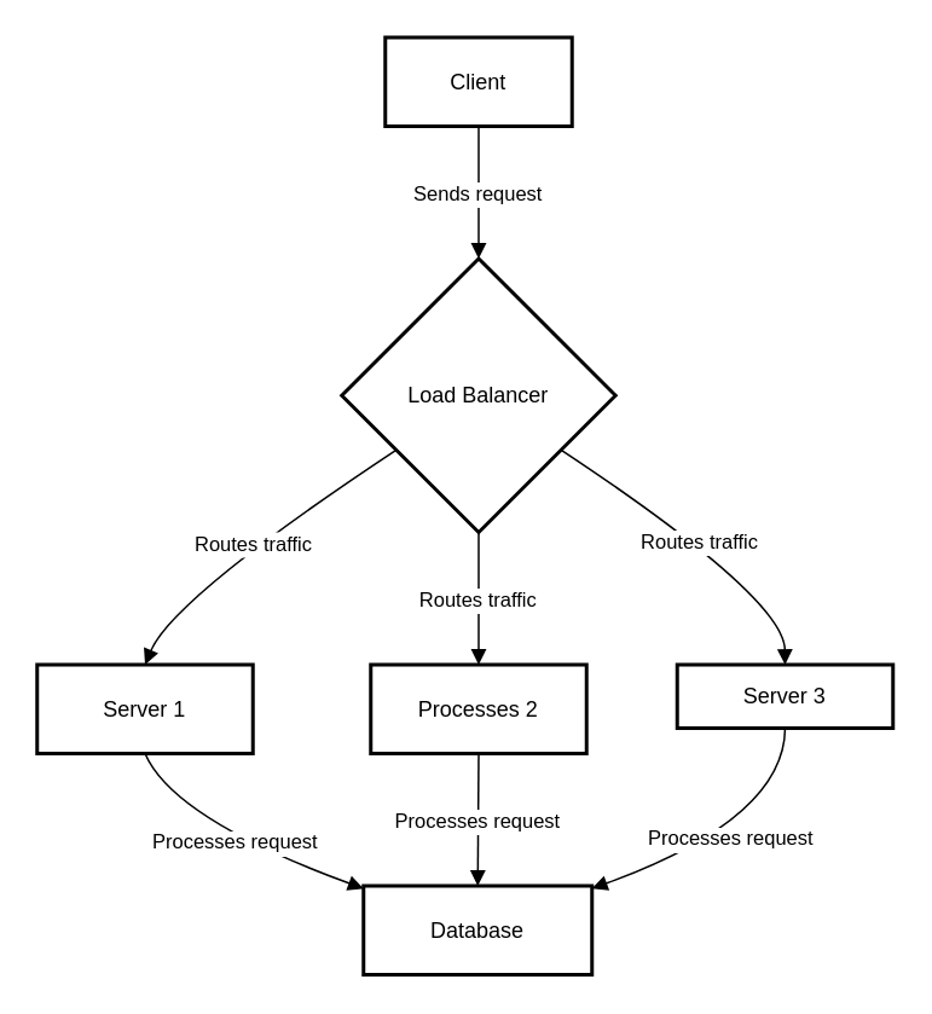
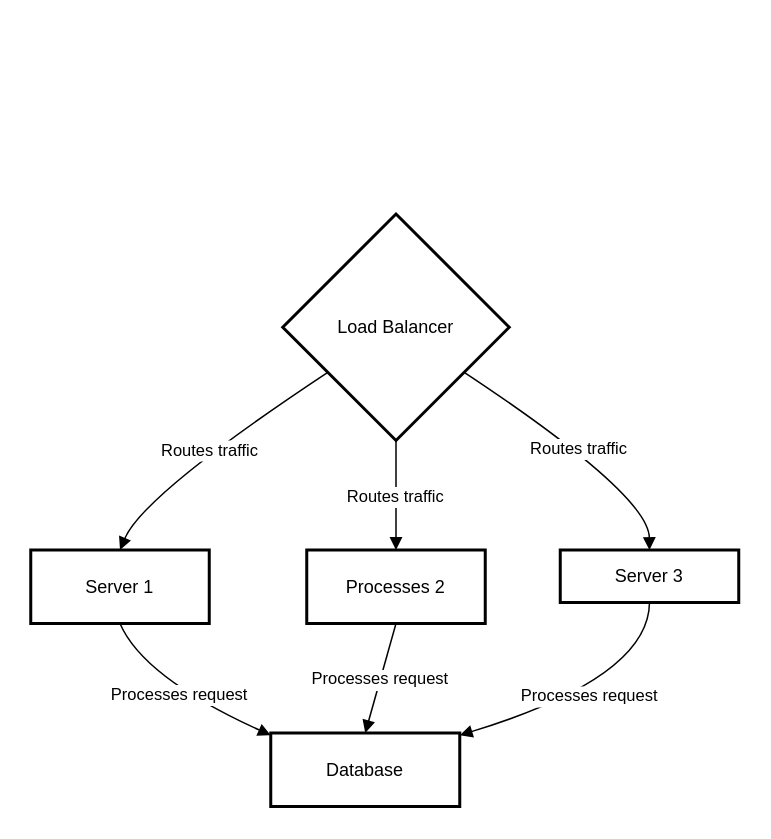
  <mxCell id="0" />
  <mxCell id="1" parent="0" />
- <mxCell id="2" value="Client" style="whiteSpace=wrap;strokeWidth=2;" vertex="1" parent="1"><mxGeometry x="212" y="20" width="103" height="49" as="geometry" /></mxCell>
  <mxCell id="3" value="Load Balancer" style="rhombus;strokeWidth=2;whiteSpace=wrap;" vertex="1" parent="1"><mxGeometry x="188" y="142" width="151" height="151" as="geometry" /></mxCell>
  <mxCell id="4" value="Server 1" style="whiteSpace=wrap;strokeWidth=2;" vertex="1" parent="1"><mxGeometry x="20" y="366" width="119" height="49" as="geometry" /></mxCell>
  <mxCell id="5" value="Processes 2" style="whiteSpace=wrap;strokeWidth=2;" vertex="1" parent="1"><mxGeometry x="204" y="366" width="119" height="49" as="geometry" /></mxCell>
  <mxCell id="6" value="Server 3" style="whiteSpace=wrap;strokeWidth=2;" vertex="1" parent="1"><mxGeometry x="373" y="366" width="119" height="35" as="geometry" /></mxCell>
- <mxCell id="7" value="Database" style="whiteSpace=wrap;strokeWidth=2;" vertex="1" parent="1"><mxGeometry x="200" y="488" width="126" height="49" as="geometry" /></mxCell>
- <mxCell id="8" value="Sends request" style="curved=1;startArrow=none;endArrow=block;exitX=0.5;exitY=1;entryX=0.5;entryY=0;" edge="1" parent="1" source="2" target="3"><mxGeometry relative="1" as="geometry"><Array as="points" /></mxGeometry></mxCell>
+ <mxCell id="7" value="Database" style="whiteSpace=wrap;strokeWidth=2;" vertex="1" parent="1"><mxGeometry x="180" y="488" width="126" height="49" as="geometry" /></mxCell>
  <mxCell id="9" value="Routes traffic" style="curved=1;startArrow=none;endArrow=block;exitX=0;exitY=0.83;entryX=0.5;entryY=0;" edge="1" parent="1" source="3" target="4"><mxGeometry relative="1" as="geometry"><Array as="points"><mxPoint x="95" y="329" /></Array></mxGeometry></mxCell>
  <mxCell id="10" value="Routes traffic" style="curved=1;startArrow=none;endArrow=block;exitX=0.5;exitY=1;entryX=0.5;entryY=0;" edge="1" parent="1" source="3" target="5"><mxGeometry relative="1" as="geometry"><Array as="points" /></mxGeometry></mxCell>
  <mxCell id="11" value="Routes traffic" style="curved=1;startArrow=none;endArrow=block;exitX=1;exitY=0.83;entryX=0.5;entryY=0;" edge="1" parent="1" source="3" target="6"><mxGeometry relative="1" as="geometry"><Array as="points"><mxPoint x="432" y="329" /></Array></mxGeometry></mxCell>
  <mxCell id="12" value="Processes request" style="curved=1;startArrow=none;endArrow=block;exitX=0.5;exitY=1;entryX=0;entryY=0.03;" edge="1" parent="1" source="4" target="7"><mxGeometry relative="1" as="geometry"><Array as="points"><mxPoint x="95" y="451" /></Array></mxGeometry></mxCell>
  <mxCell id="13" value="Processes request" style="curved=1;startArrow=none;endArrow=block;exitX=0.5;exitY=1;entryX=0.5;entryY=0;" edge="1" parent="1" source="5" target="7"><mxGeometry relative="1" as="geometry"><Array as="points" /></mxGeometry></mxCell>
  <mxCell id="14" value="Processes request" style="curved=1;startArrow=none;endArrow=block;exitX=0.5;exitY=1;entryX=1;entryY=0.03;" edge="1" parent="1" source="6" target="7"><mxGeometry relative="1" as="geometry"><Array as="points"><mxPoint x="432" y="451" /></Array></mxGeometry></mxCell>
